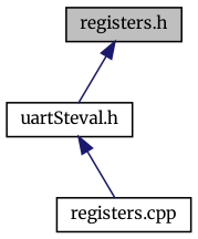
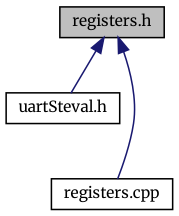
  digraph {
    fontname=Merriweather
    node [color=black fillcolor=white fontname=Merriweather fontsize=10 shape=record style=filled]
    edge [color=midnightblue dir=back fontname=Merriweather fontsize=10 labelfontname=Helvetica labelfontsize=10 style=solid]
    n1 [fillcolor=grey75 fontcolor=black height=0.2 label="registers.h" width=0.4]
    n2 [height=0.2 label="uartSteval.h" width=0.4]
    n3 [height=0.2 label="registers.cpp" width=0.4]
    n1 -> n2
-   n2 -> n3
+   n1 -> n3
  }
